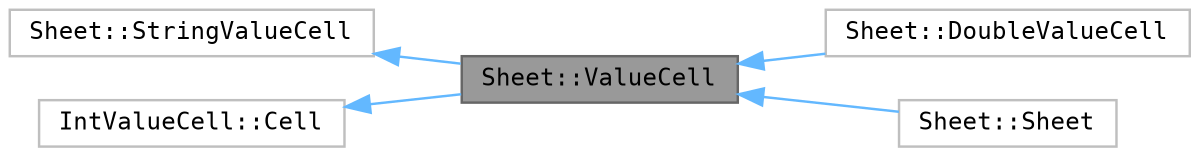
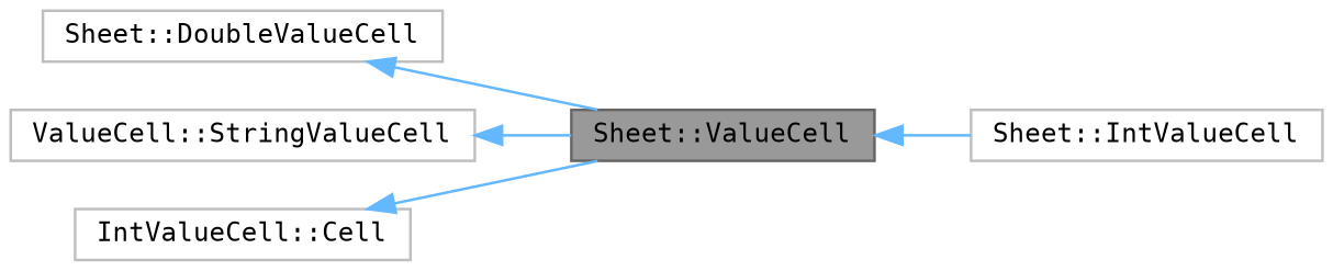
  digraph {
    fontname="DejaVu Sans Mono"
    rankdir=LR
    node [color=grey75 fillcolor=white fontname="DejaVu Sans Mono" fontsize=10 shape=box style=filled]
    edge [color=steelblue1 dir=back fontname="DejaVu Sans Mono" fontsize=10 labelfontname=Helvetica labelfontsize=10 style=solid]
    n1 [color=gray40 fillcolor=grey60 fontcolor=black height=0.2 label="Sheet::ValueCell" width=0.4]
    n2 [height=0.2 label="Sheet::DoubleValueCell" width=0.4]
-   n3 [height=0.2 label="Sheet::Sheet" width=0.4]
-   n4 [height=0.2 label="Sheet::StringValueCell" width=0.4]
+   n3 [height=0.2 label="Sheet::IntValueCell" width=0.4]
+   n4 [height=0.2 label="ValueCell::StringValueCell" width=0.4]
    n5 [height=0.2 label="IntValueCell::Cell" width=0.4]
-   n1 -> n2
+   n2 -> n1
    n1 -> n3
    n4 -> n1
    n5 -> n1
  }
